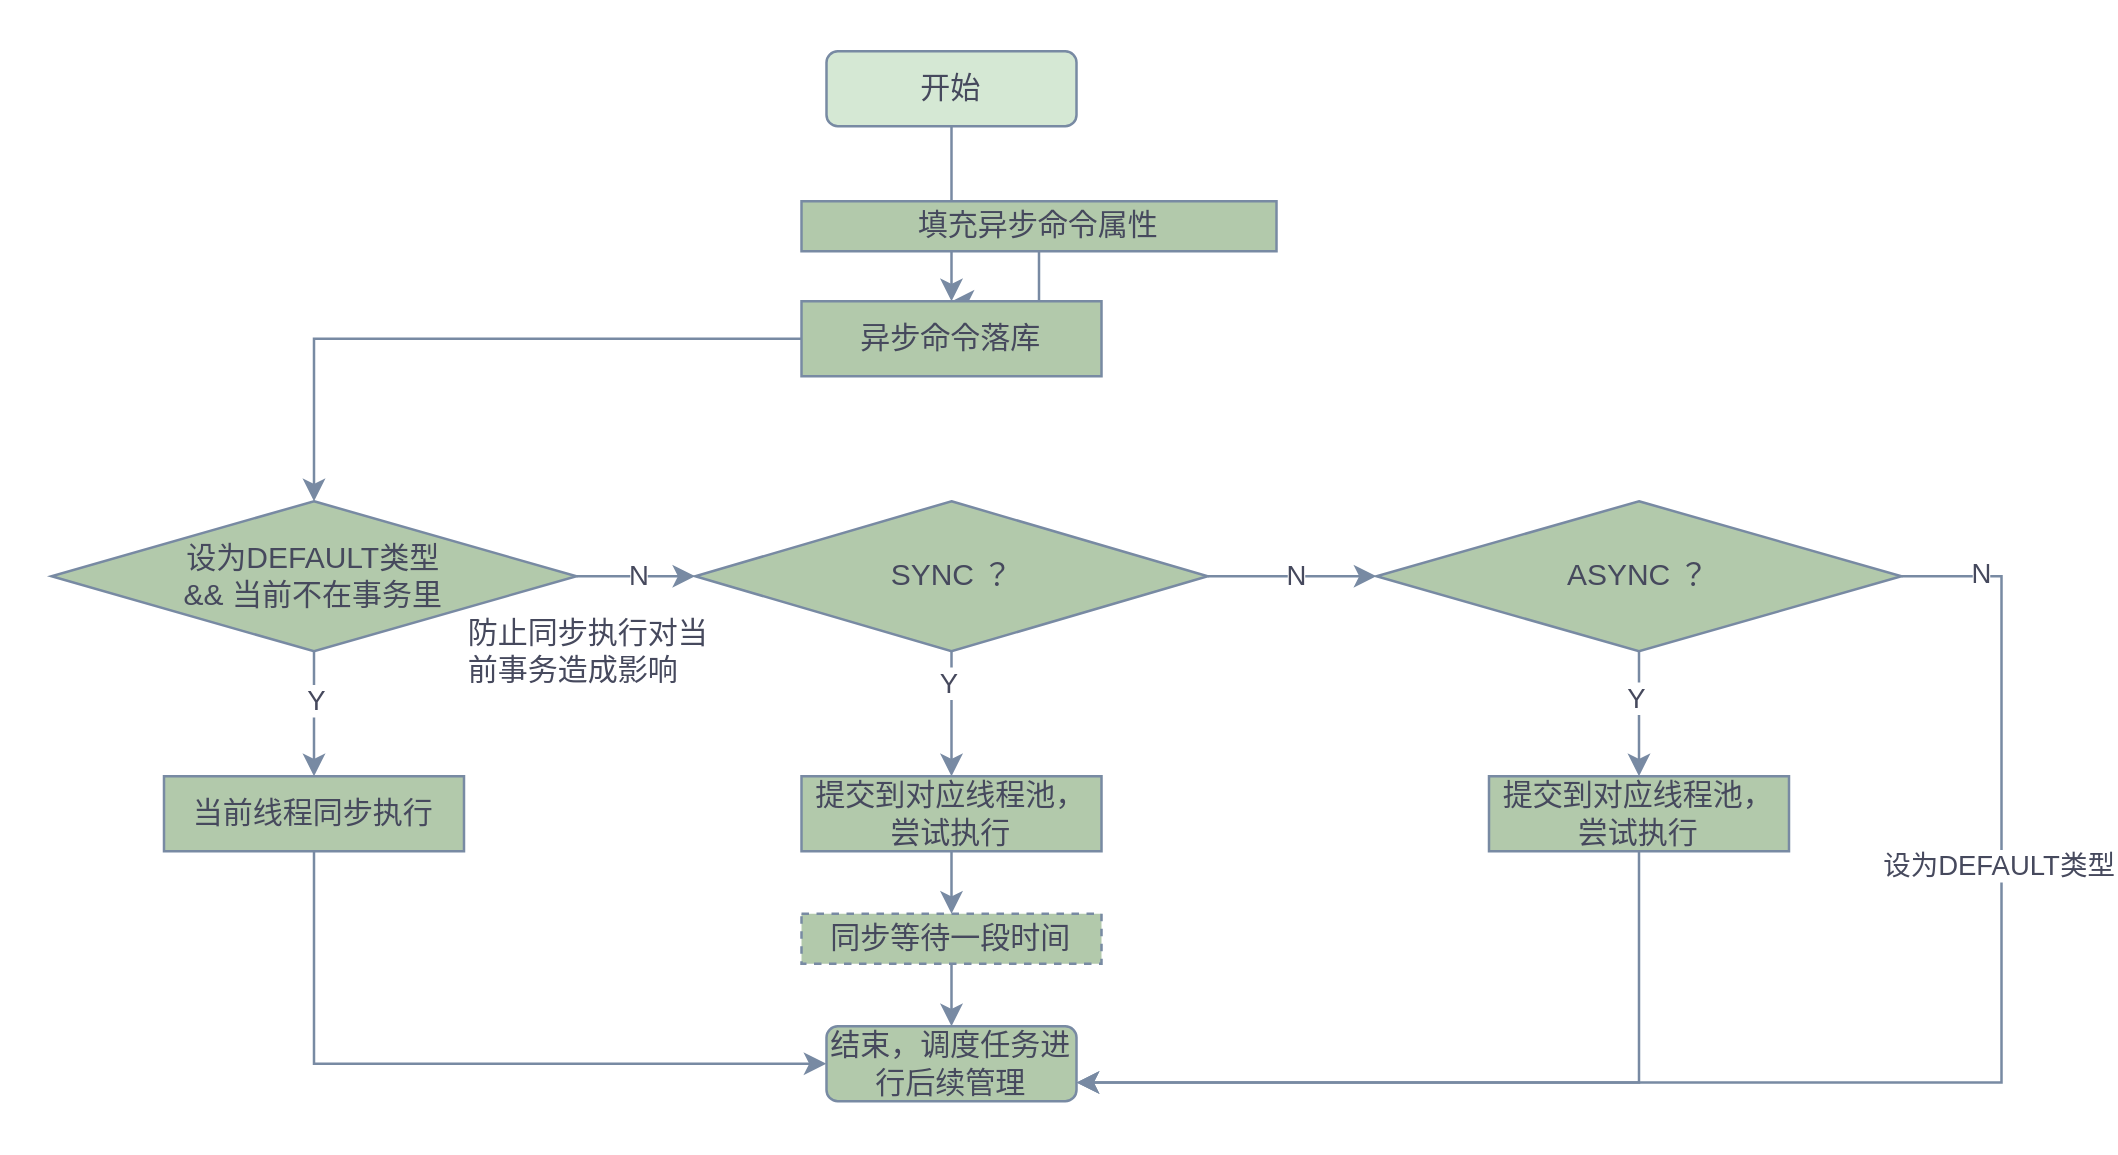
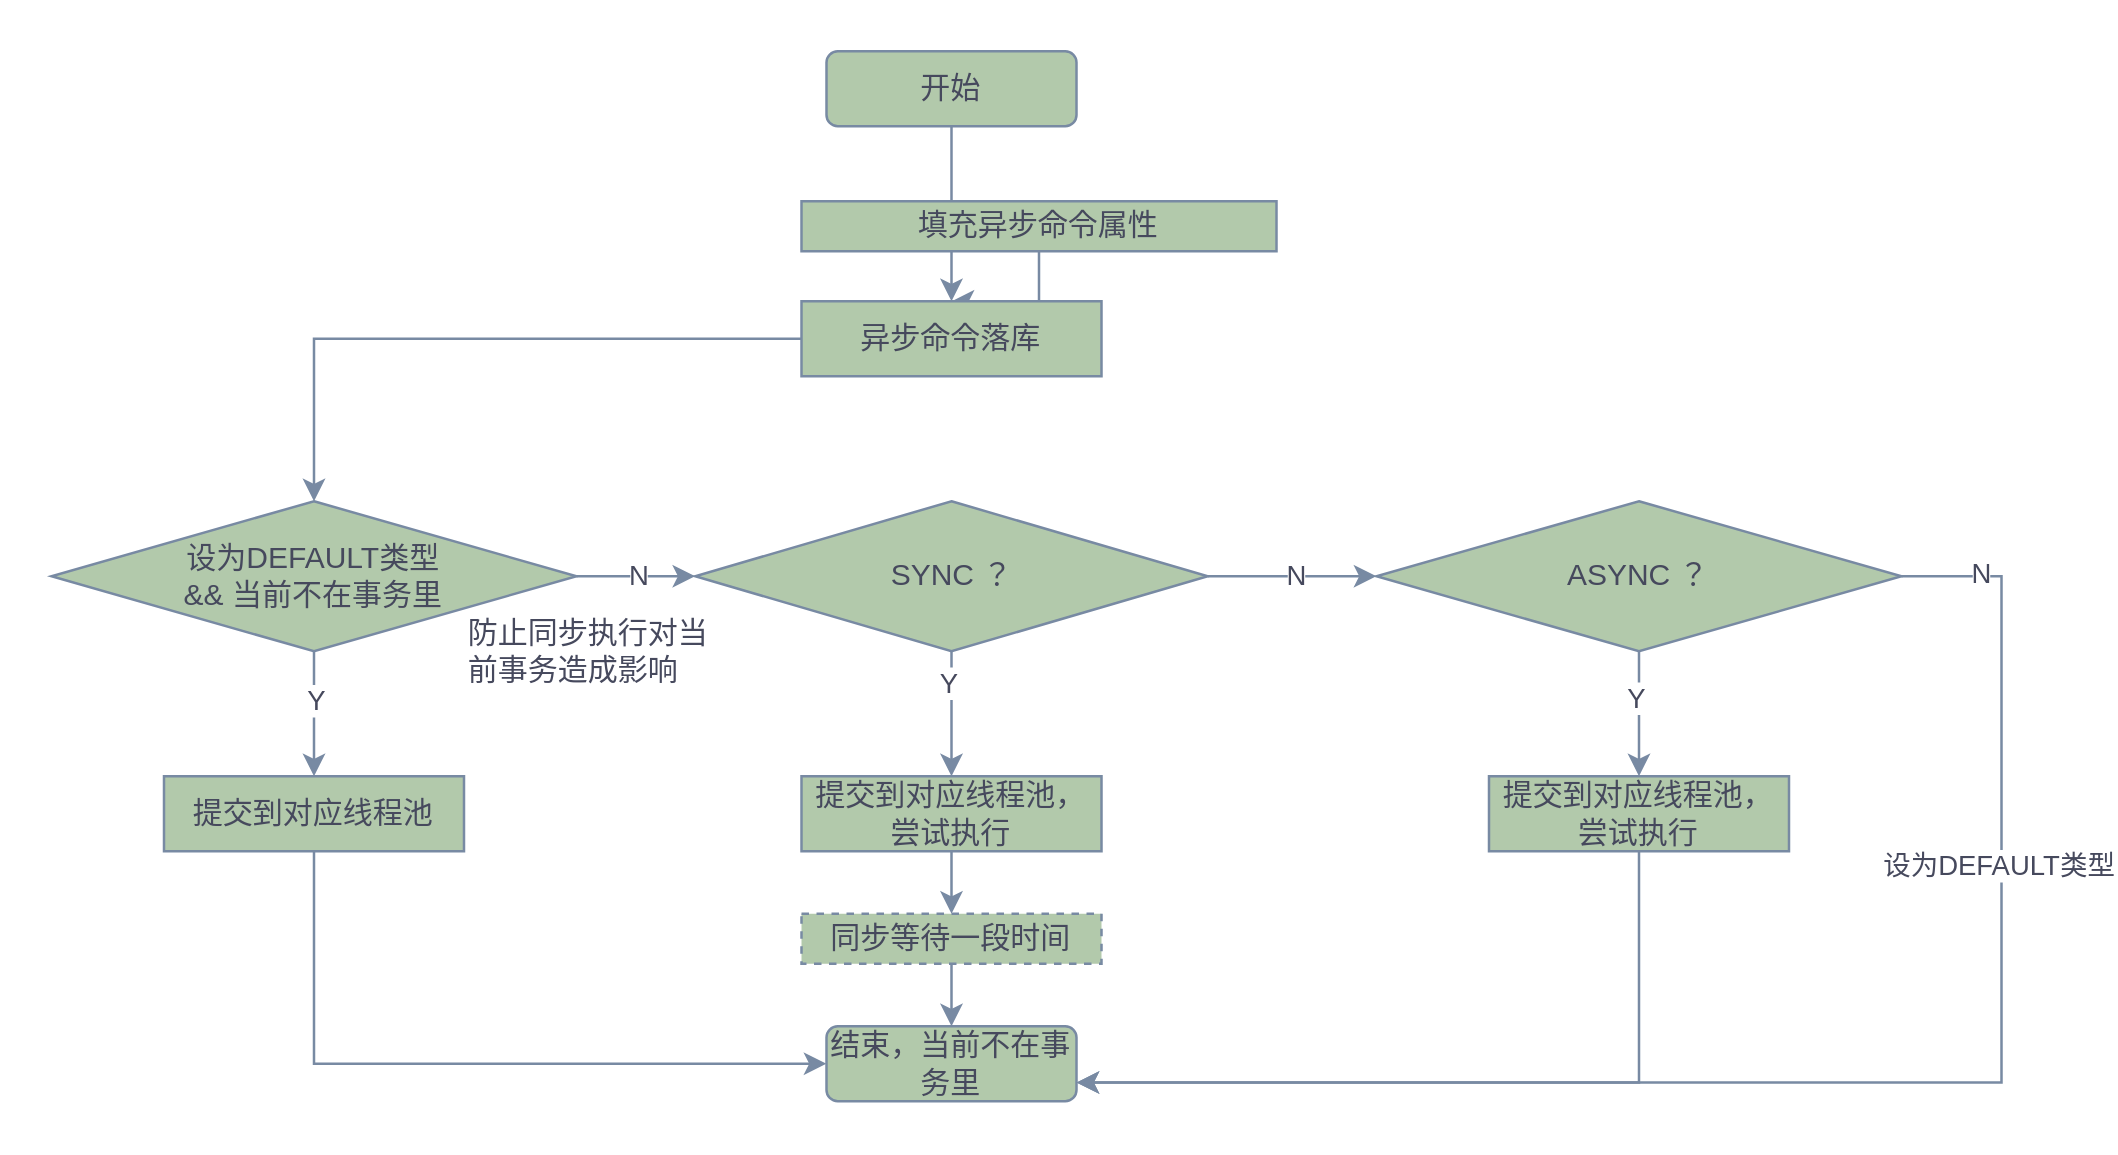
  <mxCell id="0" />
  <mxCell id="1" parent="0" />
  <mxCell id="2" value="" style="edgeStyle=orthogonalEdgeStyle;rounded=0;orthogonalLoop=1;jettySize=auto;html=1;strokeColor=#788AA3;fontColor=#46495D;" edge="1" parent="1" source="3" target="7"><mxGeometry relative="1" as="geometry" /></mxCell>
- <mxCell id="3" value="开始" style="rounded=1;whiteSpace=wrap;html=1;fillColor=#d5e8d4;strokeColor=#788AA3;fontColor=#46495D;" vertex="1" parent="1"><mxGeometry x="330" y="20" width="100" height="30" as="geometry" /></mxCell>
+ <mxCell id="3" value="开始" style="rounded=1;whiteSpace=wrap;html=1;fillColor=#B2C9AB;strokeColor=#788AA3;fontColor=#46495D;" vertex="1" parent="1"><mxGeometry x="330" y="20" width="100" height="30" as="geometry" /></mxCell>
  <mxCell id="4" value="" style="edgeStyle=orthogonalEdgeStyle;rounded=0;orthogonalLoop=1;jettySize=auto;html=1;strokeColor=#788AA3;fontColor=#46495D;" edge="1" parent="1" source="5" target="7"><mxGeometry relative="1" as="geometry" /></mxCell>
  <mxCell id="5" value="填充异步命令属性" style="rounded=0;whiteSpace=wrap;html=1;fillColor=#B2C9AB;strokeColor=#788AA3;fontColor=#46495D;" vertex="1" parent="1"><mxGeometry x="320" y="80" width="190" height="20" as="geometry" /></mxCell>
  <mxCell id="6" style="edgeStyle=orthogonalEdgeStyle;rounded=0;orthogonalLoop=1;jettySize=auto;html=1;entryX=0.5;entryY=0;entryDx=0;entryDy=0;strokeColor=#788AA3;fontColor=#46495D;" edge="1" parent="1" source="7" target="12"><mxGeometry relative="1" as="geometry" /></mxCell>
  <mxCell id="7" value="异步命令落库" style="rounded=0;whiteSpace=wrap;html=1;fillColor=#B2C9AB;strokeColor=#788AA3;fontColor=#46495D;" vertex="1" parent="1"><mxGeometry x="320" y="120" width="120" height="30" as="geometry" /></mxCell>
  <mxCell id="8" value="" style="edgeStyle=orthogonalEdgeStyle;rounded=0;orthogonalLoop=1;jettySize=auto;html=1;strokeColor=#788AA3;fontColor=#46495D;" edge="1" parent="1" source="12" target="25"><mxGeometry relative="1" as="geometry" /></mxCell>
  <mxCell id="9" value="Y" style="edgeLabel;html=1;align=center;verticalAlign=middle;resizable=0;points=[];fontColor=#46495D;" vertex="1" connectable="0" parent="8"><mxGeometry x="-0.24" relative="1" as="geometry"><mxPoint as="offset" /></mxGeometry></mxCell>
  <mxCell id="10" value="" style="edgeStyle=orthogonalEdgeStyle;rounded=0;orthogonalLoop=1;jettySize=auto;html=1;strokeColor=#788AA3;fontColor=#46495D;" edge="1" parent="1" source="12" target="17"><mxGeometry relative="1" as="geometry" /></mxCell>
  <mxCell id="11" value="N" style="edgeLabel;html=1;align=center;verticalAlign=middle;resizable=0;points=[];fontColor=#46495D;" vertex="1" connectable="0" parent="10"><mxGeometry x="0.011" y="1" relative="1" as="geometry"><mxPoint as="offset" /></mxGeometry></mxCell>
  <mxCell id="12" value="设为DEFAULT类型 &lt;br&gt;&amp;amp;&amp;amp; 当前不在事务里" style="rhombus;whiteSpace=wrap;html=1;fillColor=#B2C9AB;strokeColor=#788AA3;fontColor=#46495D;" vertex="1" parent="1"><mxGeometry x="20" y="200" width="210" height="60" as="geometry" /></mxCell>
  <mxCell id="13" value="" style="edgeStyle=orthogonalEdgeStyle;rounded=0;orthogonalLoop=1;jettySize=auto;html=1;strokeColor=#788AA3;fontColor=#46495D;" edge="1" parent="1" source="17" target="27"><mxGeometry relative="1" as="geometry" /></mxCell>
  <mxCell id="14" value="Y" style="edgeLabel;html=1;align=center;verticalAlign=middle;resizable=0;points=[];fontColor=#46495D;" vertex="1" connectable="0" parent="13"><mxGeometry x="-0.52" y="-2" relative="1" as="geometry"><mxPoint as="offset" /></mxGeometry></mxCell>
  <mxCell id="15" value="" style="edgeStyle=orthogonalEdgeStyle;rounded=0;orthogonalLoop=1;jettySize=auto;html=1;strokeColor=#788AA3;fontColor=#46495D;" edge="1" parent="1" source="17" target="23"><mxGeometry relative="1" as="geometry" /></mxCell>
  <mxCell id="16" value="N" style="edgeLabel;html=1;align=center;verticalAlign=middle;resizable=0;points=[];fontColor=#46495D;" vertex="1" connectable="0" parent="15"><mxGeometry x="0.022" y="1" relative="1" as="geometry"><mxPoint x="1" as="offset" /></mxGeometry></mxCell>
  <mxCell id="17" value="SYNC ？" style="rhombus;whiteSpace=wrap;html=1;fillColor=#B2C9AB;strokeColor=#788AA3;fontColor=#46495D;" vertex="1" parent="1"><mxGeometry x="277.5" y="200" width="205" height="60" as="geometry" /></mxCell>
  <mxCell id="18" value="" style="edgeStyle=orthogonalEdgeStyle;rounded=0;orthogonalLoop=1;jettySize=auto;html=1;strokeColor=#788AA3;fontColor=#46495D;" edge="1" parent="1" source="23" target="29"><mxGeometry relative="1" as="geometry" /></mxCell>
  <mxCell id="19" value="Y" style="edgeLabel;html=1;align=center;verticalAlign=middle;resizable=0;points=[];fontColor=#46495D;" vertex="1" connectable="0" parent="18"><mxGeometry x="-0.28" y="-2" relative="1" as="geometry"><mxPoint as="offset" /></mxGeometry></mxCell>
  <mxCell id="20" style="edgeStyle=orthogonalEdgeStyle;rounded=0;orthogonalLoop=1;jettySize=auto;html=1;entryX=1;entryY=0.75;entryDx=0;entryDy=0;strokeColor=#788AA3;fontColor=#46495D;" edge="1" parent="1" source="23" target="30"><mxGeometry relative="1" as="geometry"><Array as="points"><mxPoint x="800" y="230" /><mxPoint x="800" y="433" /></Array></mxGeometry></mxCell>
  <mxCell id="21" value="设为DEFAULT类型" style="edgeLabel;html=1;align=center;verticalAlign=middle;resizable=0;points=[];fontColor=#46495D;" vertex="1" connectable="0" parent="20"><mxGeometry x="-0.494" y="-2" relative="1" as="geometry"><mxPoint as="offset" /></mxGeometry></mxCell>
  <mxCell id="22" value="N" style="edgeLabel;html=1;align=center;verticalAlign=middle;resizable=0;points=[];fontColor=#46495D;" vertex="1" connectable="0" parent="20"><mxGeometry x="-0.899" y="2" relative="1" as="geometry"><mxPoint as="offset" /></mxGeometry></mxCell>
  <mxCell id="23" value="ASYNC ？" style="rhombus;whiteSpace=wrap;html=1;fillColor=#B2C9AB;strokeColor=#788AA3;fontColor=#46495D;" vertex="1" parent="1"><mxGeometry x="550" y="200" width="210" height="60" as="geometry" /></mxCell>
  <mxCell id="24" style="edgeStyle=orthogonalEdgeStyle;rounded=0;orthogonalLoop=1;jettySize=auto;html=1;entryX=0;entryY=0.5;entryDx=0;entryDy=0;exitX=0.5;exitY=1;exitDx=0;exitDy=0;strokeColor=#788AA3;fontColor=#46495D;" edge="1" parent="1" source="25" target="30"><mxGeometry relative="1" as="geometry" /></mxCell>
- <mxCell id="25" value="当前线程同步执行" style="rounded=0;whiteSpace=wrap;html=1;fillColor=#B2C9AB;strokeColor=#788AA3;fontColor=#46495D;" vertex="1" parent="1"><mxGeometry x="65" y="310" width="120" height="30" as="geometry" /></mxCell>
+ <mxCell id="25" value="提交到对应线程池" style="rounded=0;whiteSpace=wrap;html=1;fillColor=#B2C9AB;strokeColor=#788AA3;fontColor=#46495D;" vertex="1" parent="1"><mxGeometry x="65" y="310" width="120" height="30" as="geometry" /></mxCell>
  <mxCell id="26" value="" style="edgeStyle=orthogonalEdgeStyle;rounded=0;orthogonalLoop=1;jettySize=auto;html=1;strokeColor=#788AA3;fontColor=#46495D;entryX=0.5;entryY=0;entryDx=0;entryDy=0;" edge="1" parent="1" source="27" target="33"><mxGeometry relative="1" as="geometry" /></mxCell>
  <mxCell id="27" value="提交到对应线程池，尝试执行" style="rounded=0;whiteSpace=wrap;html=1;fillColor=#B2C9AB;strokeColor=#788AA3;fontColor=#46495D;" vertex="1" parent="1"><mxGeometry x="320" y="310" width="120" height="30" as="geometry" /></mxCell>
  <mxCell id="28" style="edgeStyle=orthogonalEdgeStyle;rounded=0;orthogonalLoop=1;jettySize=auto;html=1;entryX=1;entryY=0.75;entryDx=0;entryDy=0;exitX=0.5;exitY=1;exitDx=0;exitDy=0;strokeColor=#788AA3;fontColor=#46495D;" edge="1" parent="1" source="29" target="30"><mxGeometry relative="1" as="geometry" /></mxCell>
  <mxCell id="29" value="提交到对应线程池，尝试执行" style="rounded=0;whiteSpace=wrap;html=1;fillColor=#B2C9AB;strokeColor=#788AA3;fontColor=#46495D;" vertex="1" parent="1"><mxGeometry x="595" y="310" width="120" height="30" as="geometry" /></mxCell>
- <mxCell id="30" value="结束，调度任务进行后续管理" style="rounded=1;whiteSpace=wrap;html=1;fillColor=#B2C9AB;strokeColor=#788AA3;fontColor=#46495D;" vertex="1" parent="1"><mxGeometry x="330" y="410" width="100" height="30" as="geometry" /></mxCell>
+ <mxCell id="30" value="结束，当前不在事务里" style="rounded=1;whiteSpace=wrap;html=1;fillColor=#B2C9AB;strokeColor=#788AA3;fontColor=#46495D;" vertex="1" parent="1"><mxGeometry x="330" y="410" width="100" height="30" as="geometry" /></mxCell>
  <mxCell id="31" value="防止同步执行对当前事务造成影响" style="text;html=1;strokeColor=none;fillColor=none;align=left;verticalAlign=middle;whiteSpace=wrap;rounded=0;sketch=0;fontColor=#46495D;" vertex="1" parent="1"><mxGeometry x="185" y="250" width="105" height="20" as="geometry" /></mxCell>
  <mxCell id="32" value="" style="edgeStyle=orthogonalEdgeStyle;curved=0;rounded=1;sketch=0;orthogonalLoop=1;jettySize=auto;html=1;fontColor=#46495D;strokeColor=#788AA3;fillColor=#B2C9AB;" edge="1" parent="1" source="33" target="30"><mxGeometry relative="1" as="geometry" /></mxCell>
  <mxCell id="33" value="同步等待一段时间" style="rounded=0;whiteSpace=wrap;html=1;fillColor=#B2C9AB;strokeColor=#788AA3;fontColor=#46495D;dashed=1;" vertex="1" parent="1"><mxGeometry x="320" y="365" width="120" height="20" as="geometry" /></mxCell>
